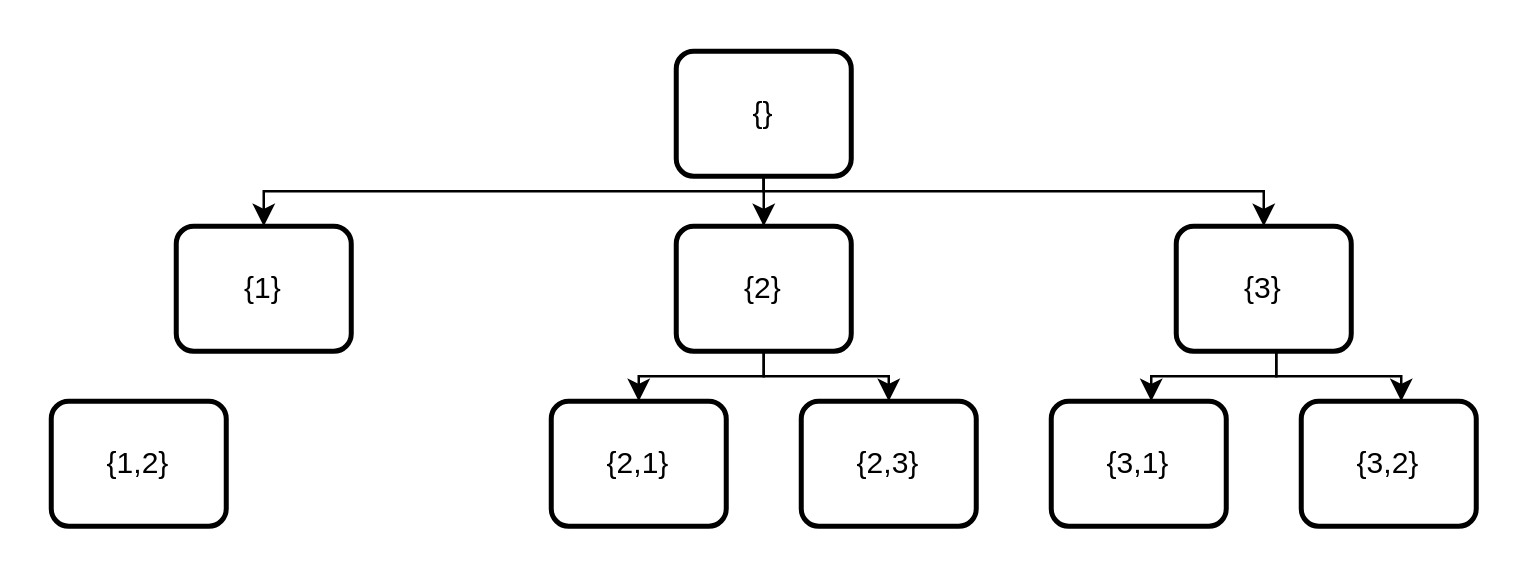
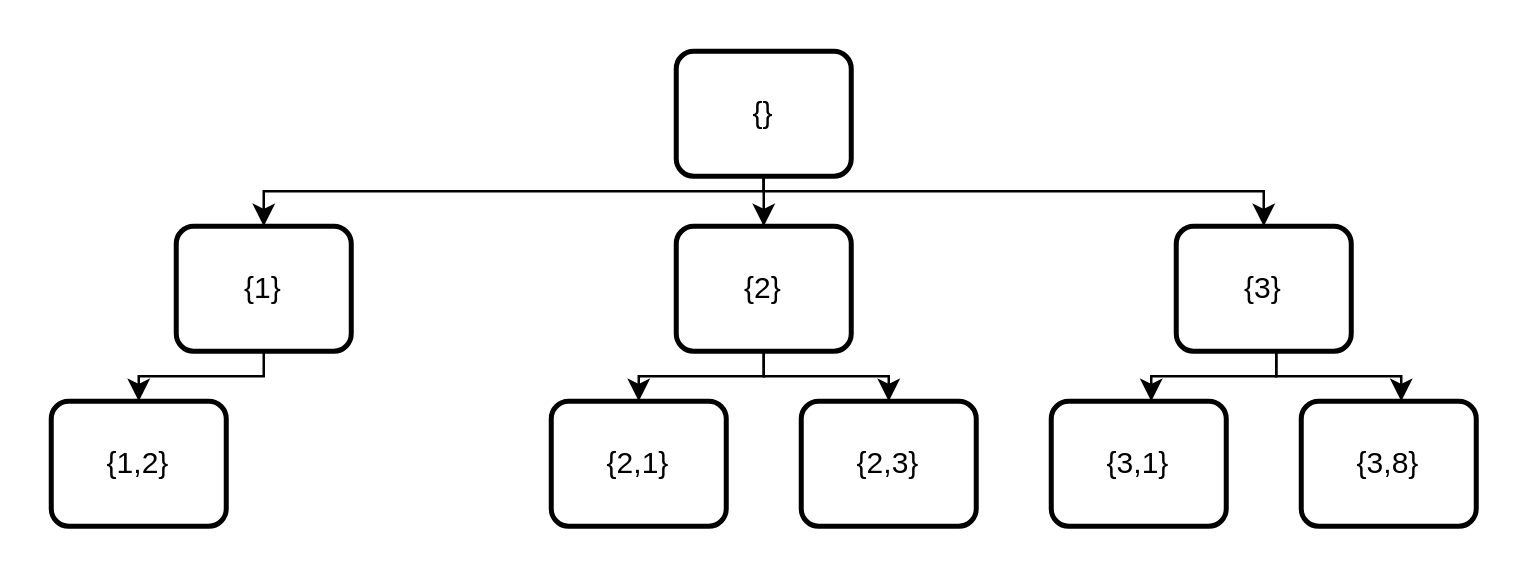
  <mxCell id="0" />
  <mxCell id="1" parent="0" />
  <mxCell id="2" style="edgeStyle=orthogonalEdgeStyle;rounded=0;orthogonalLoop=1;jettySize=auto;html=1;entryX=0.5;entryY=0;entryDx=0;entryDy=0;" edge="1" parent="1" source="4" target="7"><mxGeometry relative="1" as="geometry" /></mxCell>
  <mxCell id="3" style="edgeStyle=orthogonalEdgeStyle;rounded=0;orthogonalLoop=1;jettySize=auto;html=1;entryX=0.5;entryY=0;entryDx=0;entryDy=0;" edge="1" parent="1" source="4" target="8"><mxGeometry relative="1" as="geometry"><Array as="points"><mxPoint x="305" y="76" /><mxPoint x="505" y="76" /></Array></mxGeometry></mxCell>
  <mxCell id="4" value="{}" style="rounded=1;whiteSpace=wrap;html=1;absoluteArcSize=1;arcSize=14;strokeWidth=2;strokeColor=default;align=center;verticalAlign=middle;fillColor=default;" vertex="1" parent="1"><mxGeometry x="270" y="20" width="70" height="50" as="geometry" /></mxCell>
+ <mxCell id="5" style="edgeStyle=orthogonalEdgeStyle;rounded=0;orthogonalLoop=1;jettySize=auto;html=1;entryX=0.5;entryY=0;entryDx=0;entryDy=0;" edge="1" parent="1" source="6" target="9"><mxGeometry relative="1" as="geometry"><Array as="points"><mxPoint x="105" y="150" /><mxPoint x="55" y="150" /></Array></mxGeometry></mxCell>
  <mxCell id="6" value="{1}" style="rounded=1;whiteSpace=wrap;html=1;absoluteArcSize=1;arcSize=14;strokeWidth=2;strokeColor=default;align=center;verticalAlign=middle;fillColor=default;" vertex="1" parent="1"><mxGeometry x="70" y="90" width="70" height="50" as="geometry" /></mxCell>
  <mxCell id="7" value="{2}" style="rounded=1;whiteSpace=wrap;html=1;absoluteArcSize=1;arcSize=14;strokeWidth=2;strokeColor=default;align=center;verticalAlign=middle;fillColor=default;" vertex="1" parent="1"><mxGeometry x="270" y="90" width="70" height="50" as="geometry" /></mxCell>
  <mxCell id="8" value="{3}" style="rounded=1;whiteSpace=wrap;html=1;absoluteArcSize=1;arcSize=14;strokeWidth=2;strokeColor=default;align=center;verticalAlign=middle;fillColor=default;" vertex="1" parent="1"><mxGeometry x="470" y="90" width="70" height="50" as="geometry" /></mxCell>
  <mxCell id="9" value="{1,2}" style="rounded=1;whiteSpace=wrap;html=1;absoluteArcSize=1;arcSize=14;strokeWidth=2;strokeColor=default;align=center;verticalAlign=middle;fillColor=default;" vertex="1" parent="1"><mxGeometry x="20" y="160" width="70" height="50" as="geometry" /></mxCell>
  <mxCell id="10" value="{2,1&lt;span style=&quot;background-color: initial;&quot;&gt;}&lt;/span&gt;" style="rounded=1;whiteSpace=wrap;html=1;absoluteArcSize=1;arcSize=14;strokeWidth=2;strokeColor=default;align=center;verticalAlign=middle;fillColor=default;" vertex="1" parent="1"><mxGeometry x="220" y="160" width="70" height="50" as="geometry" /></mxCell>
  <mxCell id="11" value="{2,3}" style="rounded=1;whiteSpace=wrap;html=1;absoluteArcSize=1;arcSize=14;strokeWidth=2;strokeColor=default;align=center;verticalAlign=middle;fillColor=default;" vertex="1" parent="1"><mxGeometry x="320" y="160" width="70" height="50" as="geometry" /></mxCell>
  <mxCell id="12" value="{3,1}" style="rounded=1;whiteSpace=wrap;html=1;absoluteArcSize=1;arcSize=14;strokeWidth=2;strokeColor=default;align=center;verticalAlign=middle;fillColor=default;" vertex="1" parent="1"><mxGeometry x="420" y="160" width="70" height="50" as="geometry" /></mxCell>
- <mxCell id="13" value="{3,2}" style="rounded=1;whiteSpace=wrap;html=1;absoluteArcSize=1;arcSize=14;strokeWidth=2;strokeColor=default;align=center;verticalAlign=middle;fillColor=default;" vertex="1" parent="1"><mxGeometry x="520" y="160" width="70" height="50" as="geometry" /></mxCell>
+ <mxCell id="13" value="{3,8}" style="rounded=1;whiteSpace=wrap;html=1;absoluteArcSize=1;arcSize=14;strokeWidth=2;strokeColor=default;align=center;verticalAlign=middle;fillColor=default;" vertex="1" parent="1"><mxGeometry x="520" y="160" width="70" height="50" as="geometry" /></mxCell>
  <mxCell id="14" style="edgeStyle=orthogonalEdgeStyle;rounded=0;orthogonalLoop=1;jettySize=auto;html=1;entryX=0.5;entryY=0;entryDx=0;entryDy=0;" edge="1" parent="1" source="4" target="6"><mxGeometry relative="1" as="geometry"><Array as="points"><mxPoint x="305" y="76" /><mxPoint x="105" y="76" /></Array></mxGeometry></mxCell>
  <mxCell id="15" style="edgeStyle=orthogonalEdgeStyle;rounded=0;orthogonalLoop=1;jettySize=auto;html=1;entryX=0.5;entryY=0;entryDx=0;entryDy=0;" edge="1" parent="1"><mxGeometry relative="1" as="geometry"><mxPoint x="305" y="140" as="sourcePoint" /><mxPoint x="355" y="160" as="targetPoint" /><Array as="points"><mxPoint x="305" y="150" /><mxPoint x="355" y="150" /></Array></mxGeometry></mxCell>
  <mxCell id="16" style="edgeStyle=orthogonalEdgeStyle;rounded=0;orthogonalLoop=1;jettySize=auto;html=1;entryX=0.5;entryY=0;entryDx=0;entryDy=0;" edge="1" parent="1"><mxGeometry relative="1" as="geometry"><mxPoint x="305" y="140" as="sourcePoint" /><mxPoint x="255" y="160" as="targetPoint" /><Array as="points"><mxPoint x="305" y="150" /><mxPoint x="255" y="150" /></Array></mxGeometry></mxCell>
  <mxCell id="17" style="edgeStyle=orthogonalEdgeStyle;rounded=0;orthogonalLoop=1;jettySize=auto;html=1;entryX=0.5;entryY=0;entryDx=0;entryDy=0;" edge="1" parent="1"><mxGeometry relative="1" as="geometry"><mxPoint x="510" y="140" as="sourcePoint" /><mxPoint x="560" y="160" as="targetPoint" /><Array as="points"><mxPoint x="510" y="150" /><mxPoint x="560" y="150" /></Array></mxGeometry></mxCell>
  <mxCell id="18" style="edgeStyle=orthogonalEdgeStyle;rounded=0;orthogonalLoop=1;jettySize=auto;html=1;entryX=0.5;entryY=0;entryDx=0;entryDy=0;" edge="1" parent="1"><mxGeometry relative="1" as="geometry"><mxPoint x="510" y="140" as="sourcePoint" /><mxPoint x="460" y="160" as="targetPoint" /><Array as="points"><mxPoint x="510" y="150" /><mxPoint x="460" y="150" /></Array></mxGeometry></mxCell>
